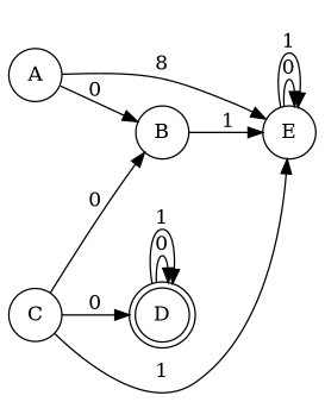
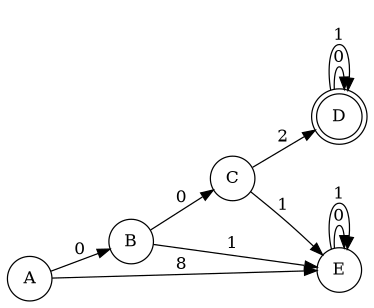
  digraph {
    rankdir=LR
    node [shape=circle]
    D [shape=doublecircle]
    A
    B
    E
    C
    D -> D [label=0]
    D -> D [label=1]
    A -> B [label=0]
    A -> E [label=8]
    B -> E [label=1]
-   C -> B [label=0]
+   B -> C [label=0]
    E -> E [label=0]
    E -> E [label=1]
-   C -> D [label=0]
+   C -> D [label=2]
    C -> E [label=1]
  }
